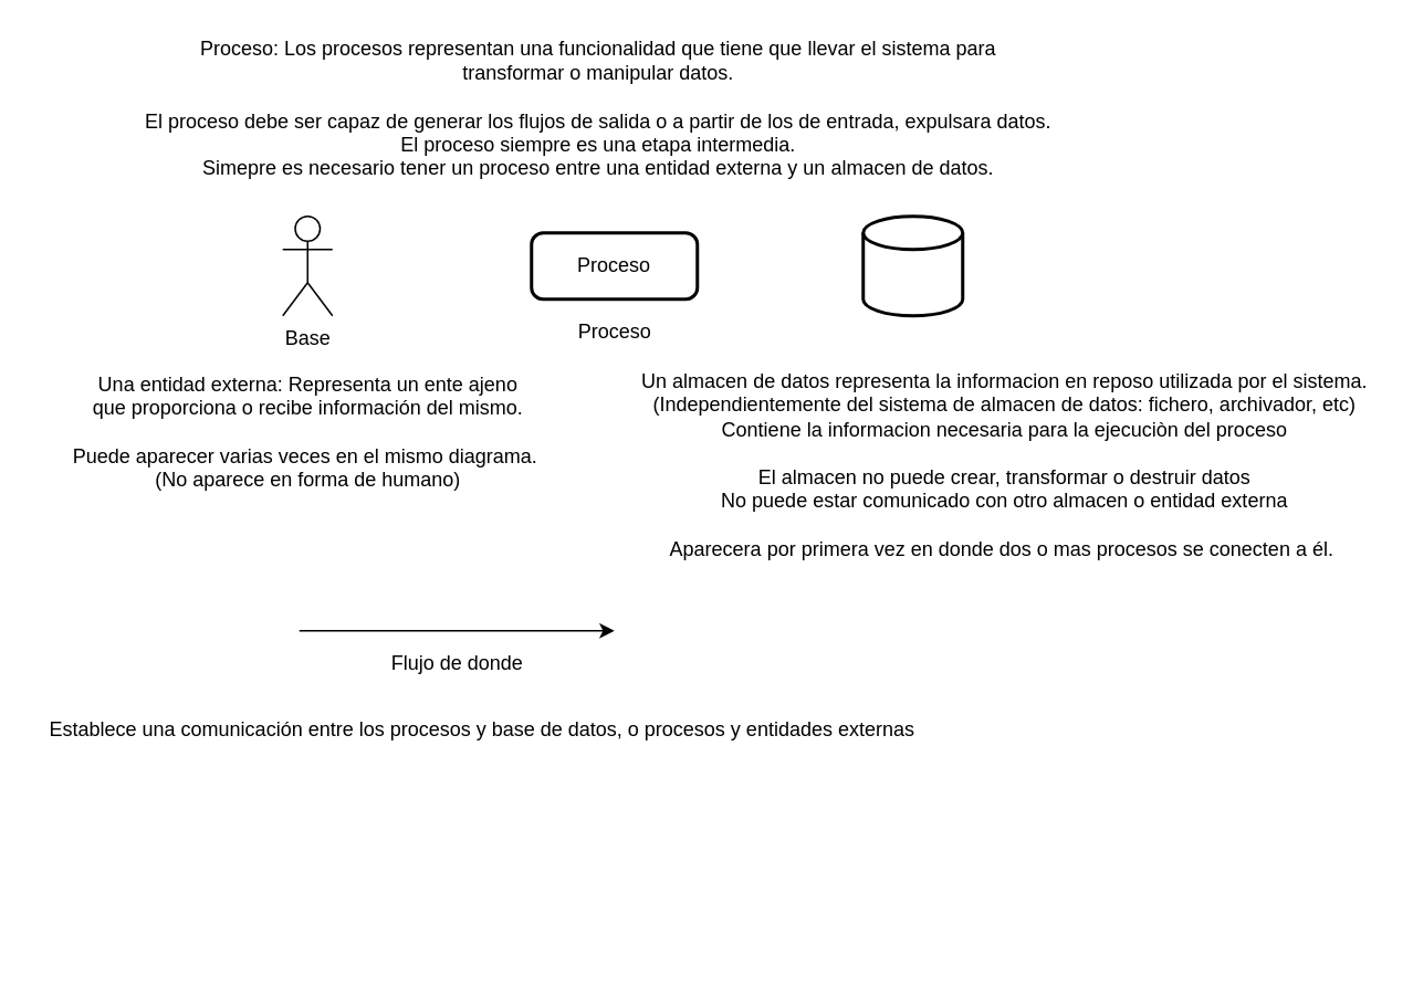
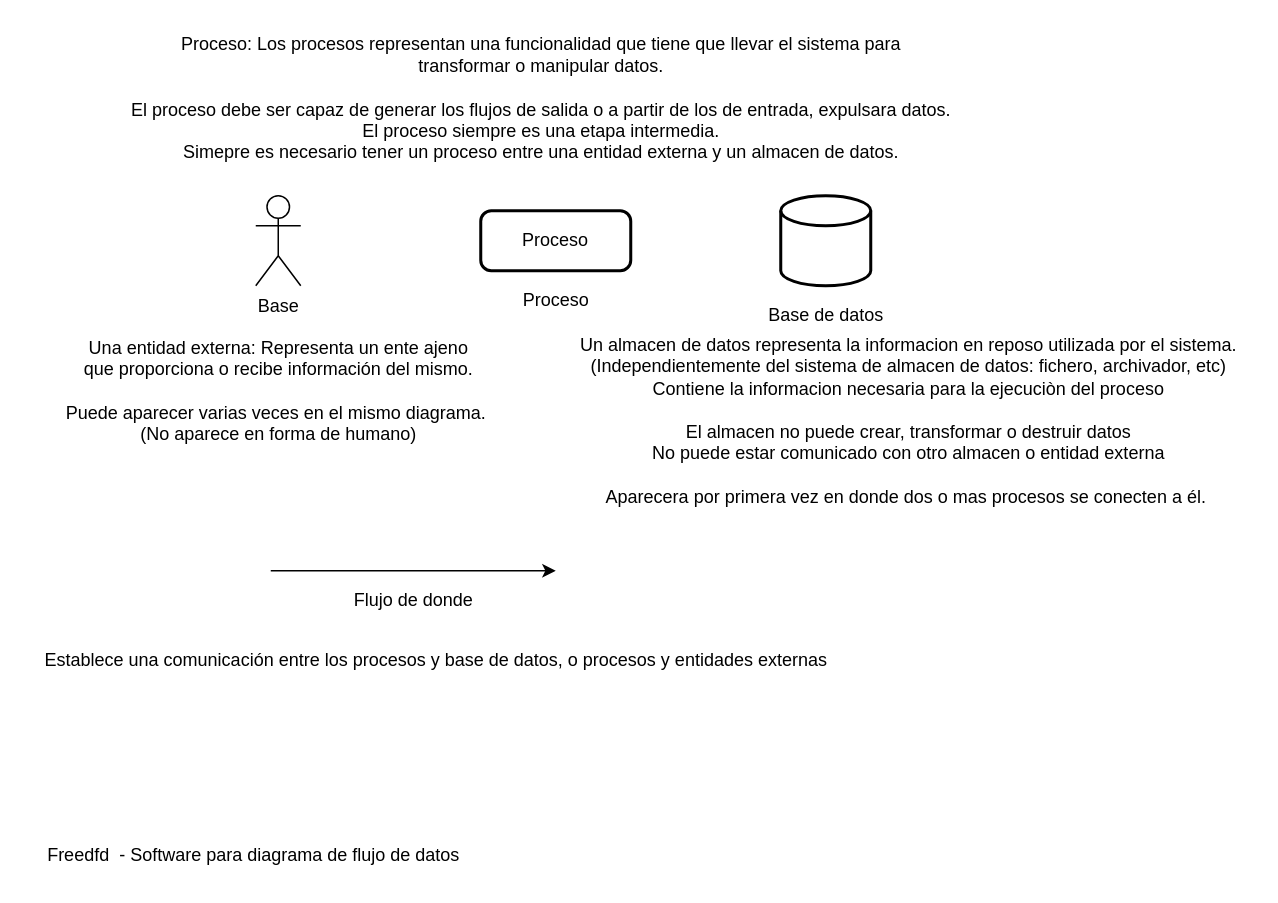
  <mxCell id="0" />
  <mxCell id="1" parent="0" />
  <mxCell id="2" value="Base" style="shape=umlActor;verticalLabelPosition=bottom;verticalAlign=top;html=1;outlineConnect=0;" vertex="1" parent="1"><mxGeometry x="170" y="130" width="30" height="60" as="geometry" /></mxCell>
  <mxCell id="3" value="" style="strokeWidth=2;html=1;shape=mxgraph.flowchart.database;whiteSpace=wrap;" vertex="1" parent="1"><mxGeometry x="520" y="130" width="60" height="60" as="geometry" /></mxCell>
+ <mxCell id="4" value="Base de datos" style="text;html=1;align=center;verticalAlign=middle;resizable=0;points=[];autosize=1;strokeColor=none;fillColor=none;" vertex="1" parent="1"><mxGeometry x="505" y="200" width="90" height="20" as="geometry" /></mxCell>
+ <mxCell id="5" value="Freedfd&amp;nbsp; - Software para diagrama de flujo de datos&amp;nbsp;" style="text;html=1;align=center;verticalAlign=middle;resizable=0;points=[];autosize=1;strokeColor=none;fillColor=none;" vertex="1" parent="1"><mxGeometry x="25" y="560" width="290" height="20" as="geometry" /></mxCell>
  <mxCell id="6" value="Proceso" style="rounded=1;whiteSpace=wrap;html=1;absoluteArcSize=1;arcSize=14;strokeWidth=2;" vertex="1" parent="1"><mxGeometry x="320" y="140" width="100" height="40" as="geometry" /></mxCell>
  <mxCell id="7" value="Proceso" style="text;html=1;align=center;verticalAlign=middle;resizable=0;points=[];autosize=1;strokeColor=none;fillColor=none;" vertex="1" parent="1"><mxGeometry x="340" y="190" width="60" height="20" as="geometry" /></mxCell>
  <mxCell id="8" value="Una entidad externa: Representa un ente ajeno&lt;br&gt;que proporciona o recibe información del mismo.&lt;br&gt;&lt;br&gt;Puede aparecer varias veces en el mismo diagrama.&amp;nbsp;&lt;br&gt;(No aparece en forma de humano)" style="text;html=1;align=center;verticalAlign=middle;resizable=0;points=[];autosize=1;strokeColor=none;fillColor=none;" vertex="1" parent="1"><mxGeometry x="35" y="220" width="300" height="80" as="geometry" /></mxCell>
  <mxCell id="9" value="Proceso: Los procesos representan una funcionalidad que tiene que llevar el sistema para&lt;br&gt;transformar o manipular datos.&lt;br&gt;&lt;br&gt;El proceso debe ser capaz de generar los flujos de salida o a partir de los de entrada, expulsara datos.&lt;br&gt;El proceso siempre es una etapa intermedia.&lt;br&gt;Simepre es necesario tener un proceso entre una entidad externa y un almacen de datos." style="text;html=1;align=center;verticalAlign=middle;resizable=0;points=[];autosize=1;strokeColor=none;fillColor=none;" vertex="1" parent="1"><mxGeometry x="80" y="20" width="560" height="90" as="geometry" /></mxCell>
  <mxCell id="10" value="Un almacen de datos representa la informacion en reposo utilizada por el sistema. &lt;br&gt;(Independientemente del sistema de almacen de datos: fichero, archivador, etc)&lt;br&gt;Contiene la informacion necesaria para la ejecuciòn del proceso&lt;br&gt;&lt;br&gt;El almacen no puede crear, transformar o destruir datos&lt;br&gt;No puede estar comunicado con otro almacen o entidad externa&lt;br&gt;&lt;br&gt;Aparecera por primera vez en donde dos o mas procesos se conecten a él.&amp;nbsp;" style="text;html=1;align=center;verticalAlign=middle;resizable=0;points=[];autosize=1;strokeColor=none;fillColor=none;" vertex="1" parent="1"><mxGeometry x="380" y="220" width="450" height="120" as="geometry" /></mxCell>
  <mxCell id="11" value="" style="endArrow=classic;html=1;rounded=0;" edge="1" parent="1"><mxGeometry width="50" height="50" relative="1" as="geometry"><mxPoint x="180" y="380" as="sourcePoint" /><mxPoint x="370" y="380" as="targetPoint" /></mxGeometry></mxCell>
  <mxCell id="12" value="Establece una comunicación entre los procesos y base de datos, o procesos y entidades externas&lt;br&gt;" style="text;html=1;align=center;verticalAlign=middle;resizable=0;points=[];autosize=1;strokeColor=none;fillColor=none;" vertex="1" parent="1"><mxGeometry x="20" y="430" width="540" height="20" as="geometry" /></mxCell>
  <mxCell id="13" value="Flujo de donde" style="text;html=1;align=center;verticalAlign=middle;resizable=0;points=[];autosize=1;strokeColor=none;fillColor=none;" vertex="1" parent="1"><mxGeometry x="230" y="390" width="90" height="20" as="geometry" /></mxCell>
